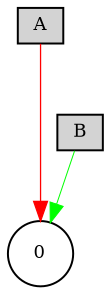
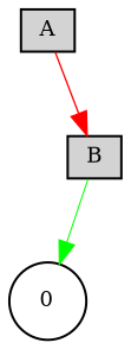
  digraph {
    node [fillcolor=lightgray fontsize=9 shape=box style=filled]
    edge [style=solid]
    A [height=0.2 width=0.2]
    n2 [fillcolor=white height=0.2 label=0 shape=circle width=0.2]
    B [height=0.2 width=0.2]
-   A -> n2 [color=red penwidth=0.6529628037639414]
+   A -> B [color=red penwidth=0.6529628037639414]
    B -> n2 [color=green penwidth=0.502185668781706]
  }
